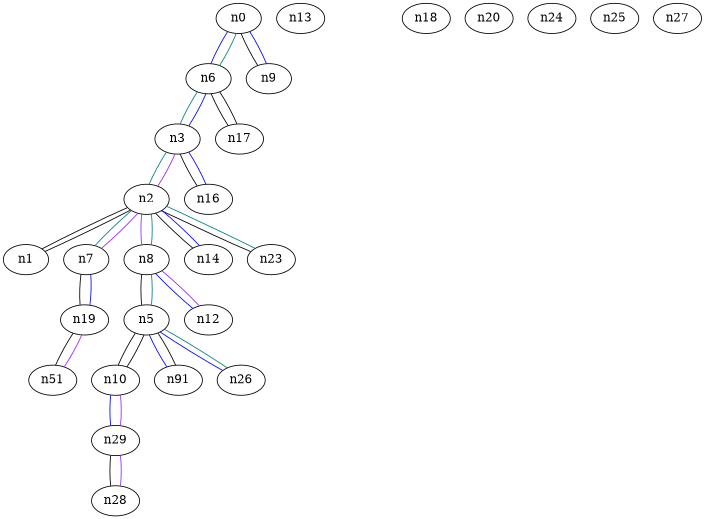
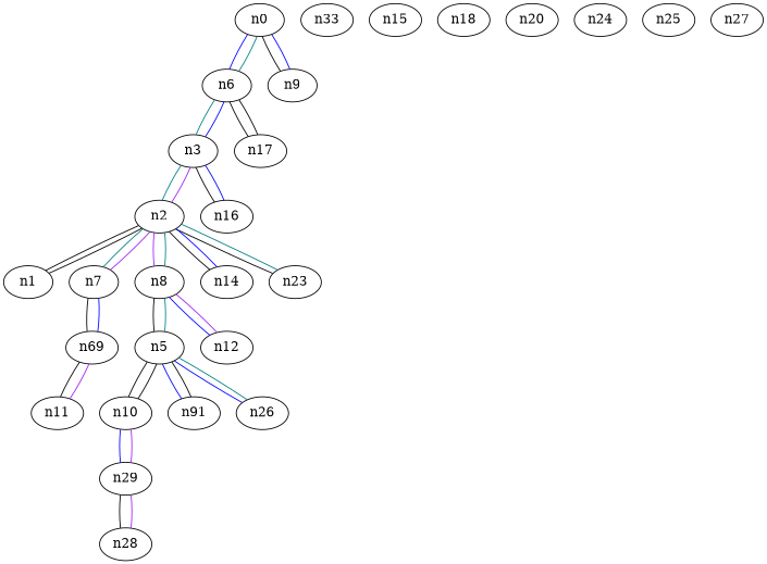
  graph {
    edge [color=black]
    n0
    n6
    n9
    n3
    n17
    n1
    n2
    n7
    n8
    n14
    n23
    n16
-   n19
+   n19 [label=n69]
    n5
    n12
    n10
    n21 [label=n91]
    n26
    n29
-   n11 [label=n51]
+   n11
    n28
-   n13
+   n13 [label=n33]
+   n15
    n18
    n20
    n24
    n25
    n27
    n0 -- n6 [color=blue]
    n0 -- n9
    n6 -- n0 [color=teal]
    n6 -- n3 [color=teal]
    n6 -- n17
    n9 -- n0 [color=blue]
    n3 -- n6 [color=blue]
    n3 -- n2 [color=teal]
    n3 -- n16
    n17 -- n6
    n1 -- n2
    n2 -- n3 [color=purple]
    n2 -- n1
    n2 -- n7 [color=teal]
    n2 -- n8 [color=purple]
    n2 -- n14
    n2 -- n23
    n7 -- n2 [color=purple]
    n7 -- n19
    n8 -- n2 [color=teal]
    n8 -- n5
    n8 -- n12 [color=blue]
    n14 -- n2 [color=blue]
    n23 -- n2 [color=teal]
    n16 -- n3 [color=blue]
    n19 -- n7 [color=blue]
    n19 -- n11
    n5 -- n8 [color=teal]
    n5 -- n10
    n5 -- n21 [color=blue]
    n5 -- n26 [color=blue]
    n12 -- n8 [color=purple]
    n10 -- n5
    n10 -- n29 [color=blue]
    n21 -- n5
    n26 -- n5 [color=teal]
    n29 -- n10 [color=purple]
    n29 -- n28
    n11 -- n19 [color=purple]
    n28 -- n29 [color=purple]
  }
